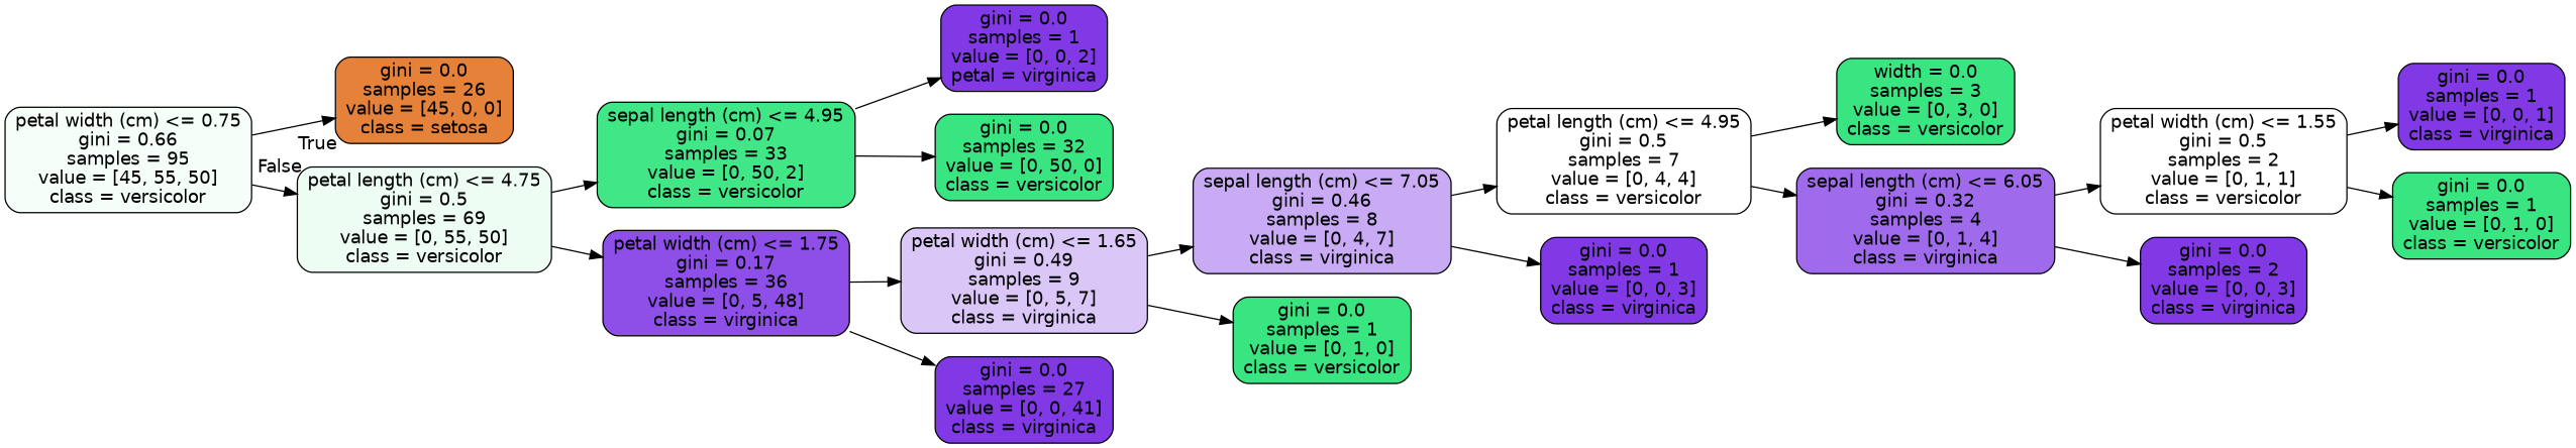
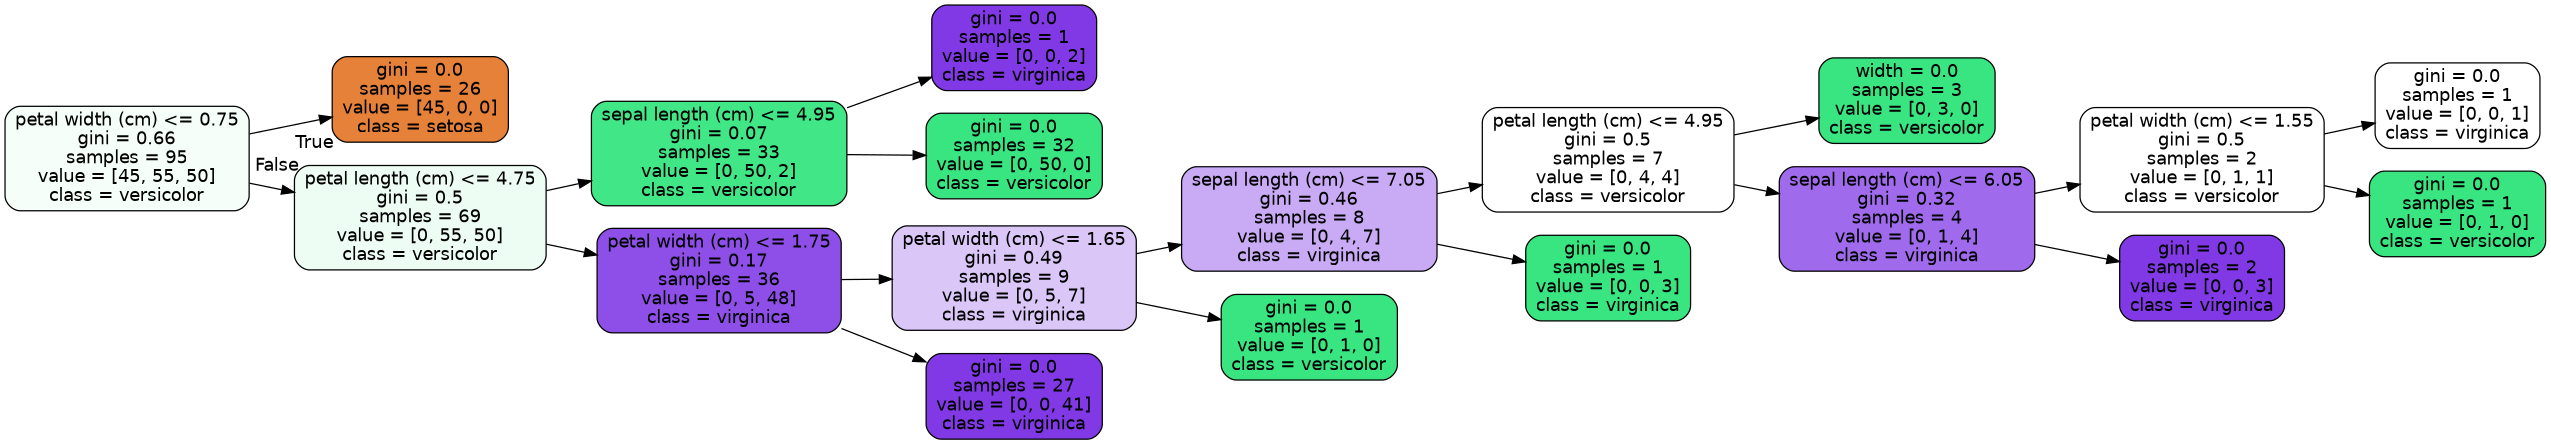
  digraph {
    rankdir=LR
    node [color=black fillcolor="#8139e5" fontname=helvetica shape=box style="filled, rounded"]
    edge [fontname=helvetica]
    n1 [fillcolor="#f5fef9" label="petal width (cm) <= 0.75\ngini = 0.66\nsamples = 95\nvalue = [45, 55, 50]\nclass = versicolor"]
    n2 [fillcolor="#e58139" label="gini = 0.0\nsamples = 26\nvalue = [45, 0, 0]\nclass = setosa"]
    n3 [fillcolor="#edfdf4" label="petal length (cm) <= 4.75\ngini = 0.5\nsamples = 69\nvalue = [0, 55, 50]\nclass = versicolor"]
    n4 [fillcolor="#41e686" label="sepal length (cm) <= 4.95\ngini = 0.07\nsamples = 33\nvalue = [0, 50, 2]\nclass = versicolor"]
    n5 [fillcolor="#8e4ee8" label="petal width (cm) <= 1.75\ngini = 0.17\nsamples = 36\nvalue = [0, 5, 48]\nclass = virginica"]
-   n6 [label="gini = 0.0\nsamples = 1\nvalue = [0, 0, 2]\npetal = virginica"]
+   n6 [label="gini = 0.0\nsamples = 1\nvalue = [0, 0, 2]\nclass = virginica"]
    n7 [fillcolor="#39e581" label="gini = 0.0\nsamples = 32\nvalue = [0, 50, 0]\nclass = versicolor"]
    n8 [fillcolor="#dbc6f8" label="petal width (cm) <= 1.65\ngini = 0.49\nsamples = 9\nvalue = [0, 5, 7]\nclass = virginica"]
    n9 [label="gini = 0.0\nsamples = 27\nvalue = [0, 0, 41]\nclass = virginica"]
    n10 [fillcolor="#c9aaf4" label="sepal length (cm) <= 7.05\ngini = 0.46\nsamples = 8\nvalue = [0, 4, 7]\nclass = virginica"]
    n11 [fillcolor="#39e581" label="gini = 0.0\nsamples = 1\nvalue = [0, 1, 0]\nclass = versicolor"]
    n12 [fillcolor="#ffffff" label="petal length (cm) <= 4.95\ngini = 0.5\nsamples = 7\nvalue = [0, 4, 4]\nclass = versicolor"]
-   n13 [label="gini = 0.0\nsamples = 1\nvalue = [0, 0, 3]\nclass = virginica"]
+   n13 [fillcolor="#39e581" label="gini = 0.0\nsamples = 1\nvalue = [0, 0, 3]\nclass = virginica"]
    n14 [fillcolor="#39e581" label="width = 0.0\nsamples = 3\nvalue = [0, 3, 0]\nclass = versicolor"]
    n15 [fillcolor="#a06aec" label="sepal length (cm) <= 6.05\ngini = 0.32\nsamples = 4\nvalue = [0, 1, 4]\nclass = virginica"]
    n16 [fillcolor="#ffffff" label="petal width (cm) <= 1.55\ngini = 0.5\nsamples = 2\nvalue = [0, 1, 1]\nclass = versicolor"]
    n17 [label="gini = 0.0\nsamples = 2\nvalue = [0, 0, 3]\nclass = virginica"]
-   n18 [label="gini = 0.0\nsamples = 1\nvalue = [0, 0, 1]\nclass = virginica"]
+   n18 [fillcolor="#ffffff" label="gini = 0.0\nsamples = 1\nvalue = [0, 0, 1]\nclass = virginica"]
    n19 [fillcolor="#39e581" label="gini = 0.0\nsamples = 1\nvalue = [0, 1, 0]\nclass = versicolor"]
    n1 -> n2 [headlabel=True labelangle=45 labeldistance=2.5]
    n1 -> n3 [headlabel=False labelangle=-45 labeldistance=2.5]
    n3 -> n4
    n3 -> n5
    n4 -> n6
    n4 -> n7
    n5 -> n8
    n5 -> n9
    n8 -> n10
    n8 -> n11
    n10 -> n12
    n10 -> n13
    n12 -> n14
    n12 -> n15
    n15 -> n16
    n15 -> n17
    n16 -> n18
    n16 -> n19
  }
